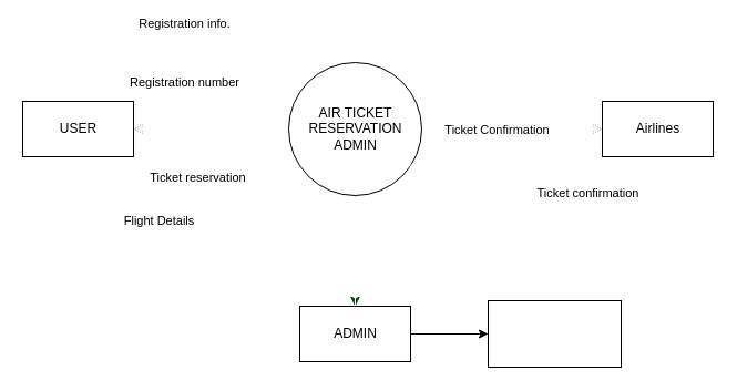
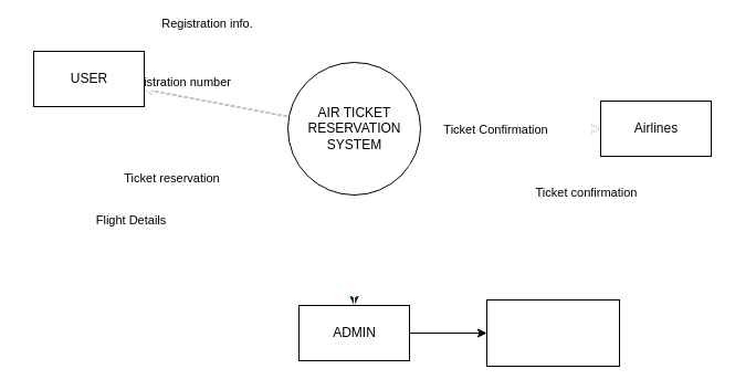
  <mxCell id="0" />
  <mxCell id="1" parent="0" />
  <mxCell id="2" style="edgeStyle=none;html=1;" parent="1" source="15" target="18" edge="1"><mxGeometry relative="1" as="geometry" /></mxCell>
  <mxCell id="3" style="edgeStyle=none;html=1;entryX=0;entryY=0.5;entryDx=0;entryDy=0;" parent="1" source="15" target="21" edge="1"><mxGeometry relative="1" as="geometry" /></mxCell>
  <mxCell id="4" style="edgeStyle=none;html=1;entryX=0.5;entryY=0;entryDx=0;entryDy=0;" parent="1" source="15" target="24" edge="1"><mxGeometry relative="1" as="geometry" /></mxCell>
  <mxCell id="5" style="edgeStyle=none;html=1;fillColor=#0050ef;strokeColor=#FFFFFF;" parent="1" source="15" target="18" edge="1"><mxGeometry relative="1" as="geometry" /></mxCell>
  <mxCell id="6" style="edgeStyle=none;html=1;fillColor=#a20025;strokeColor=#FFFFFF;" parent="1" source="15" target="21" edge="1"><mxGeometry relative="1" as="geometry" /></mxCell>
  <mxCell id="7" value="Ticket Confirmation" style="edgeLabel;html=1;align=center;verticalAlign=middle;resizable=0;points=[];" parent="6" vertex="1" connectable="0"><mxGeometry x="-0.182" relative="1" as="geometry"><mxPoint as="offset" /></mxGeometry></mxCell>
  <mxCell id="8" style="edgeStyle=none;html=1;fillColor=#008a00;strokeColor=#005700;" parent="1" source="15" target="24" edge="1"><mxGeometry relative="1" as="geometry" /></mxCell>
  <mxCell id="9" style="edgeStyle=none;rounded=1;html=1;entryX=0.5;entryY=0;entryDx=0;entryDy=0;fillColor=#a20025;strokeColor=#FFFFFF;exitX=0;exitY=0;exitDx=0;exitDy=0;" parent="1" source="15" target="18" edge="1"><mxGeometry relative="1" as="geometry"><mxPoint x="280" y="65" as="sourcePoint" /><Array as="points"><mxPoint x="70" y="74" /></Array></mxGeometry></mxCell>
  <mxCell id="10" value="Registration number" style="edgeLabel;html=1;align=center;verticalAlign=middle;resizable=0;points=[];arcSize=20;" parent="9" vertex="1" connectable="0"><mxGeometry relative="1" as="geometry"><mxPoint as="offset" /></mxGeometry></mxCell>
  <mxCell id="11" style="edgeStyle=none;rounded=1;sketch=0;html=1;entryX=0.75;entryY=1;entryDx=0;entryDy=0;strokeColor=#FFFFFF;exitX=0;exitY=1;exitDx=0;exitDy=0;" parent="1" source="15" target="18" edge="1"><mxGeometry relative="1" as="geometry"><Array as="points"><mxPoint x="97" y="161" /></Array></mxGeometry></mxCell>
  <mxCell id="12" value="Ticket reservation" style="edgeLabel;html=1;align=center;verticalAlign=middle;resizable=0;points=[];arcSize=20;" parent="11" vertex="1" connectable="0"><mxGeometry relative="1" as="geometry"><mxPoint as="offset" /></mxGeometry></mxCell>
  <mxCell id="13" style="edgeStyle=none;rounded=1;sketch=0;html=1;entryX=0.36;entryY=1.02;entryDx=0;entryDy=0;entryPerimeter=0;strokeColor=#FFFFFF;exitX=0;exitY=1;exitDx=0;exitDy=0;" parent="1" source="15" target="18" edge="1"><mxGeometry relative="1" as="geometry"><Array as="points"><mxPoint x="279" y="196" /><mxPoint x="58" y="196" /></Array></mxGeometry></mxCell>
  <mxCell id="14" value="Flight Details" style="edgeLabel;html=1;align=center;verticalAlign=middle;resizable=0;points=[];" parent="13" vertex="1" connectable="0"><mxGeometry x="0.111" y="2" relative="1" as="geometry"><mxPoint as="offset" /></mxGeometry></mxCell>
- <mxCell id="15" value="AIR TICKET&lt;br&gt;RESERVATION &lt;br&gt;ADMIN" style="shape=ellipse;html=1;dashed=0;whitespace=wrap;aspect=fixed;perimeter=ellipsePerimeter;" parent="1" vertex="1"><mxGeometry x="260" y="56" width="120" height="120" as="geometry" /></mxCell>
+ <mxCell id="15" value="AIR TICKET&lt;br&gt;RESERVATION &lt;br&gt;SYSTEM" style="shape=ellipse;html=1;dashed=0;whitespace=wrap;aspect=fixed;perimeter=ellipsePerimeter;" parent="1" vertex="1"><mxGeometry x="260" y="56" width="120" height="120" as="geometry" /></mxCell>
  <mxCell id="16" style="edgeStyle=none;html=1;fillColor=#f9f7ed;strokeColor=#FFFFFF;entryX=0.5;entryY=0;entryDx=0;entryDy=0;exitX=0.25;exitY=0;exitDx=0;exitDy=0;rounded=1;" parent="1" source="18" target="15" edge="1"><mxGeometry relative="1" as="geometry"><mxPoint x="40" y="87" as="sourcePoint" /><mxPoint x="170" y="56" as="targetPoint" /><Array as="points"><mxPoint x="45" y="20" /><mxPoint x="320" y="20" /></Array></mxGeometry></mxCell>
  <mxCell id="17" value="Registration info." style="edgeLabel;html=1;align=center;verticalAlign=middle;resizable=0;points=[];rotation=0;arcSize=20;imageAspect=1;imageAlign=center;" parent="16" vertex="1" connectable="0"><mxGeometry relative="1" as="geometry"><mxPoint as="offset" /></mxGeometry></mxCell>
- <mxCell id="18" value="USER" style="html=1;dashed=0;whitespace=wrap;" parent="1" vertex="1"><mxGeometry x="20" y="91" width="100" height="50" as="geometry" /></mxCell>
+ <mxCell id="18" value="USER" style="html=1;dashed=0;whitespace=wrap;" parent="1" vertex="1"><mxGeometry x="30" y="46" width="100" height="50" as="geometry" /></mxCell>
  <mxCell id="19" style="edgeStyle=none;rounded=1;sketch=0;html=1;entryX=0.925;entryY=0.758;entryDx=0;entryDy=0;entryPerimeter=0;strokeColor=#FFFFFF;exitX=0.5;exitY=1;exitDx=0;exitDy=0;" parent="1" source="21" target="15" edge="1"><mxGeometry relative="1" as="geometry"><Array as="points"><mxPoint x="593" y="174" /><mxPoint x="373" y="174" /></Array></mxGeometry></mxCell>
  <mxCell id="20" value="Ticket confirmation" style="edgeLabel;html=1;align=center;verticalAlign=middle;resizable=0;points=[];" parent="19" vertex="1" connectable="0"><mxGeometry x="-0.307" y="-1" relative="1" as="geometry"><mxPoint as="offset" /></mxGeometry></mxCell>
  <mxCell id="21" value="Airlines" style="html=1;dashed=0;whitespace=wrap;" parent="1" vertex="1"><mxGeometry x="543" y="91" width="100" height="50" as="geometry" /></mxCell>
  <mxCell id="22" style="edgeStyle=none;html=1;exitX=0.5;exitY=0;exitDx=0;exitDy=0;entryX=0.5;entryY=1;entryDx=0;entryDy=0;fillColor=#d80073;strokeColor=#FFFFFF;" parent="1" source="24" target="15" edge="1"><mxGeometry relative="1" as="geometry"><mxPoint x="330" y="216" as="targetPoint" /></mxGeometry></mxCell>
  <mxCell id="23" value="" style="edgeStyle=none;html=1;" edge="1" parent="1" source="24" target="25"><mxGeometry relative="1" as="geometry" /></mxCell>
  <mxCell id="24" value="ADMIN" style="html=1;dashed=0;whitespace=wrap;" parent="1" vertex="1"><mxGeometry x="270" y="276" width="100" height="50" as="geometry" /></mxCell>
  <mxCell id="25" value="" style="whiteSpace=wrap;html=1;dashed=0;" vertex="1" parent="1"><mxGeometry x="440" y="271" width="120" height="60" as="geometry" /></mxCell>
